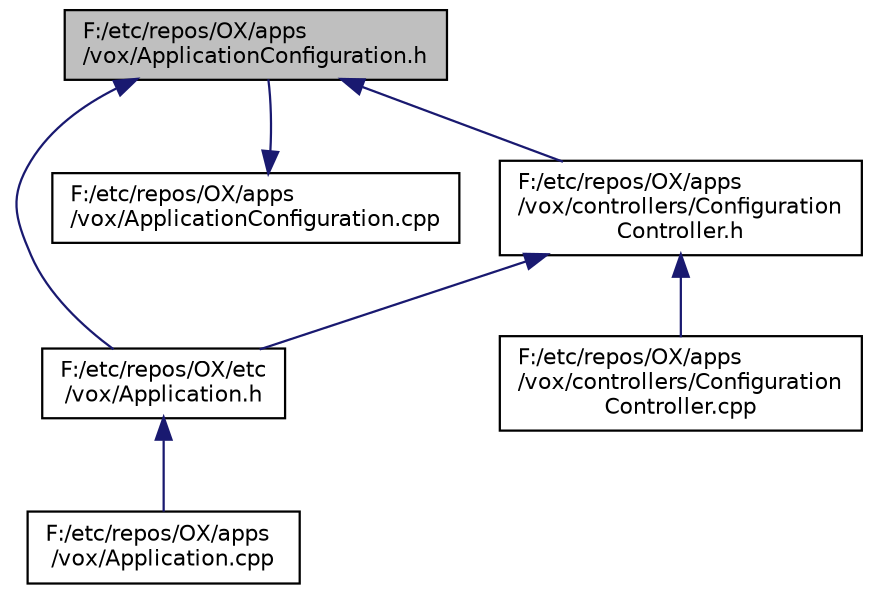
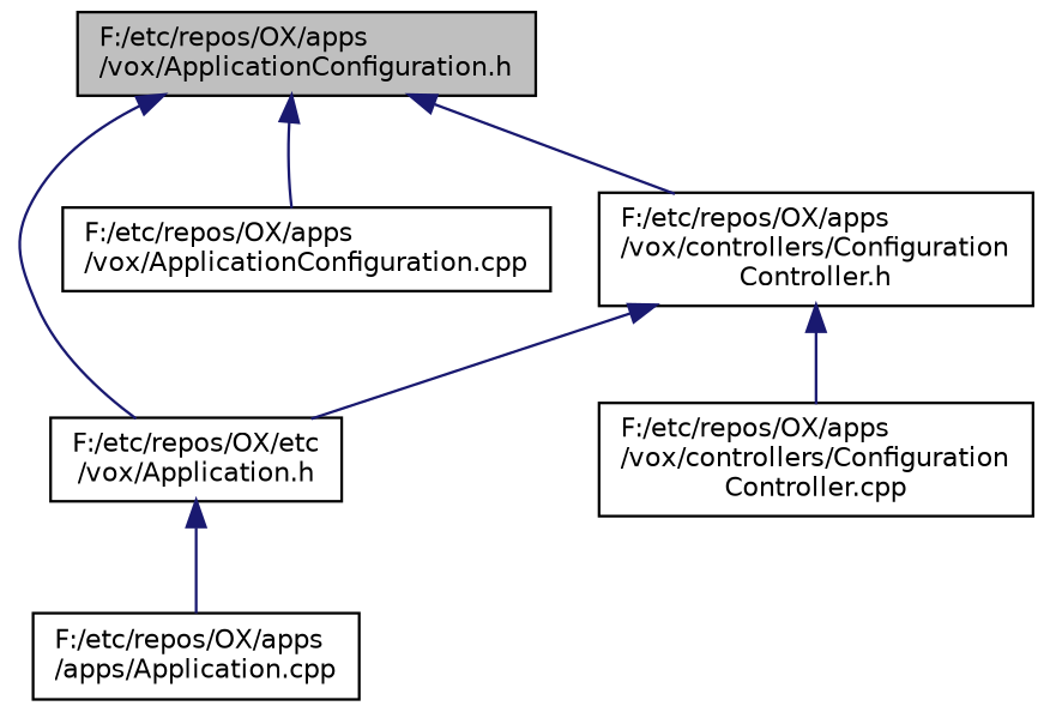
  digraph {
    node [color=black fillcolor=white fontname=Helvetica fontsize=10 shape=record style=filled]
    edge [color=midnightblue dir=back fontname=Helvetica fontsize=10 labelfontname=Helvetica labelfontsize=10 style=solid]
    n1 [fillcolor=grey75 fontcolor=black height=0.2 label="F:/etc/repos/OX/apps\l/vox/ApplicationConfiguration.h" width=0.4]
    n2 [height=0.2 label="F:/etc/repos/OX/etc\l/vox/Application.h" width=0.4]
    n3 [height=0.2 label="F:/etc/repos/OX/apps\l/vox/ApplicationConfiguration.cpp" width=0.4]
    n4 [height=0.2 label="F:/etc/repos/OX/apps\l/vox/controllers/Configuration\lController.h" width=0.4]
-   n5 [height=0.2 label="F:/etc/repos/OX/apps\l/vox/Application.cpp" width=0.4]
+   n5 [height=0.2 label="F:/etc/repos/OX/apps\l/apps/Application.cpp" width=0.4]
    n6 [height=0.2 label="F:/etc/repos/OX/apps\l/vox/controllers/Configuration\lController.cpp" width=0.4]
    n1 -> n2
-   n3 -> n1
+   n1 -> n3
    n1 -> n4
    n2 -> n5
    n4 -> n2
    n4 -> n6
  }
